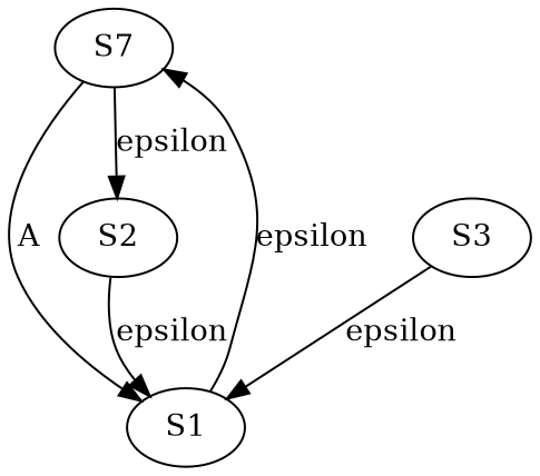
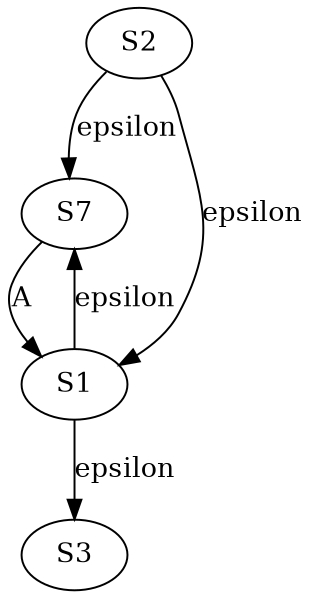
  digraph {
    n1 [label=S7]
    n2 [label=S1]
    n3 [label=S3]
    n4 [label=S2]
    n1 -> n2 [label=A]
    n2 -> n1 [label=epsilon]
-   n3 -> n2 [label=epsilon]
-   n1 -> n4 [label=epsilon]
+   n2 -> n3 [label=epsilon]
+   n4 -> n1 [label=epsilon]
    n4 -> n2 [label=epsilon]
  }
